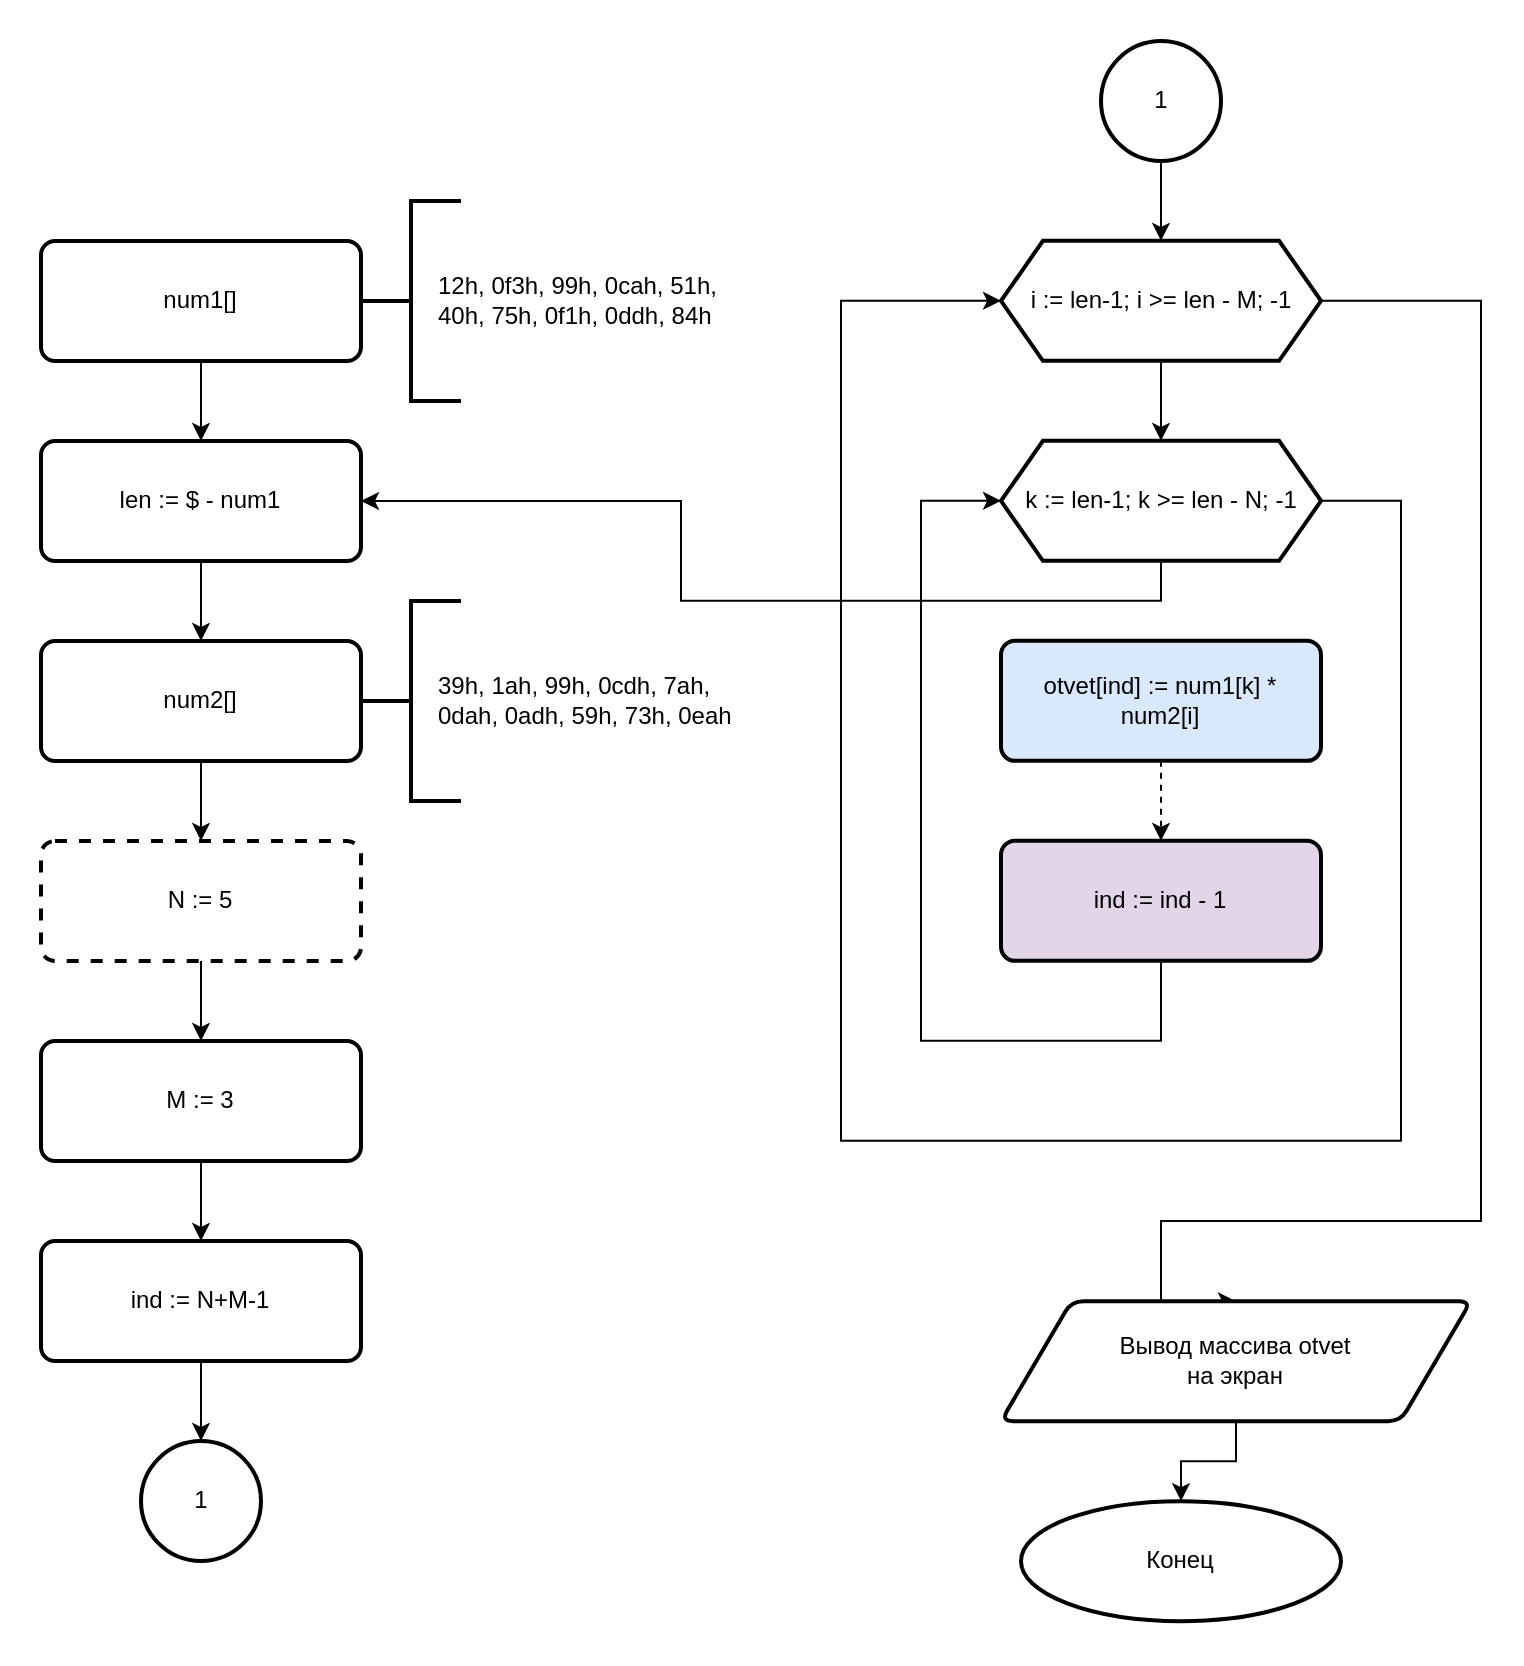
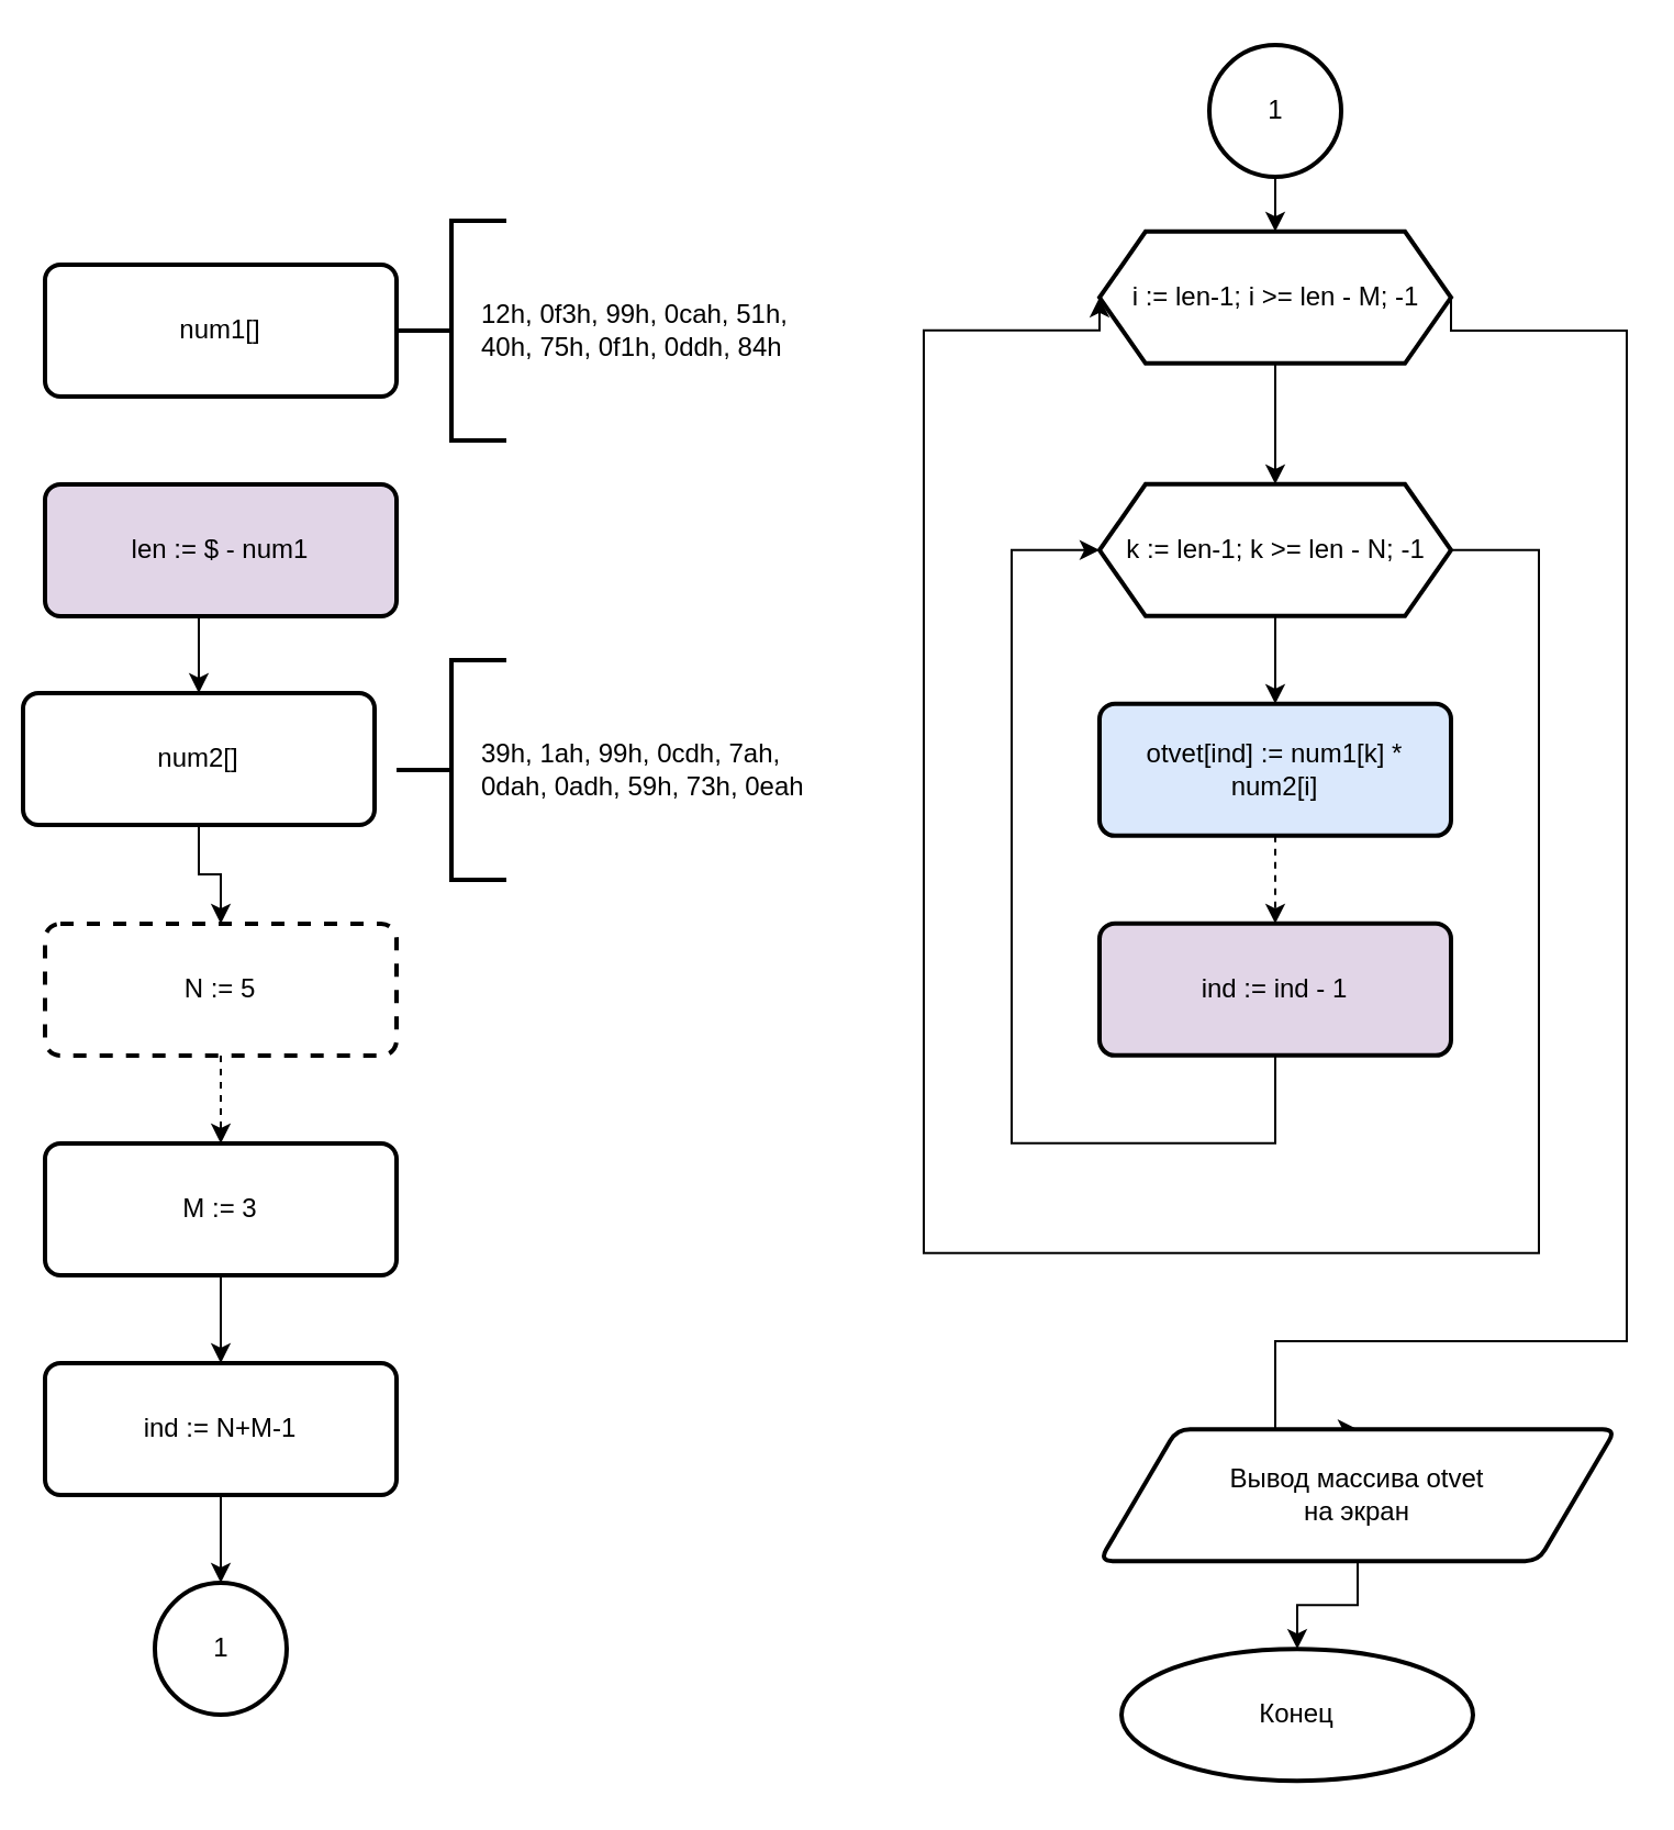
  <mxCell id="0" />
  <mxCell id="1" parent="0" />
- <mxCell id="2" style="edgeStyle=orthogonalEdgeStyle;rounded=0;orthogonalLoop=1;jettySize=auto;html=1;exitX=0.5;exitY=1;exitDx=0;exitDy=0;entryX=0.5;entryY=0;entryDx=0;entryDy=0;" parent="1" source="3" target="5" edge="1"><mxGeometry relative="1" as="geometry" /></mxCell>
  <mxCell id="3" value="num1[]" style="rounded=1;whiteSpace=wrap;html=1;absoluteArcSize=1;arcSize=14;strokeWidth=2;" parent="1" vertex="1"><mxGeometry x="20" y="120" width="160" height="60" as="geometry" /></mxCell>
  <mxCell id="4" style="edgeStyle=orthogonalEdgeStyle;rounded=0;orthogonalLoop=1;jettySize=auto;html=1;exitX=0.5;exitY=1;exitDx=0;exitDy=0;entryX=0.5;entryY=0;entryDx=0;entryDy=0;" parent="1" source="5" target="7" edge="1"><mxGeometry relative="1" as="geometry" /></mxCell>
- <mxCell id="5" value="len := $ - num1" style="rounded=1;whiteSpace=wrap;html=1;absoluteArcSize=1;arcSize=14;strokeWidth=2;" parent="1" vertex="1"><mxGeometry x="20" y="220" width="160" height="60" as="geometry" /></mxCell>
+ <mxCell id="5" value="len := $ - num1" style="rounded=1;whiteSpace=wrap;html=1;absoluteArcSize=1;arcSize=14;strokeWidth=2;fillColor=#e1d5e7;" parent="1" vertex="1"><mxGeometry x="20" y="220" width="160" height="60" as="geometry" /></mxCell>
  <mxCell id="6" style="edgeStyle=orthogonalEdgeStyle;rounded=0;orthogonalLoop=1;jettySize=auto;html=1;exitX=0.5;exitY=1;exitDx=0;exitDy=0;entryX=0.5;entryY=0;entryDx=0;entryDy=0;" parent="1" source="7" target="15" edge="1"><mxGeometry relative="1" as="geometry" /></mxCell>
- <mxCell id="7" value="num2[]" style="rounded=1;whiteSpace=wrap;html=1;absoluteArcSize=1;arcSize=14;strokeWidth=2;" parent="1" vertex="1"><mxGeometry x="20" y="320" width="160" height="60" as="geometry" /></mxCell>
+ <mxCell id="7" value="num2[]" style="rounded=1;whiteSpace=wrap;html=1;absoluteArcSize=1;arcSize=14;strokeWidth=2;" parent="1" vertex="1"><mxGeometry x="10" y="315" width="160" height="60" as="geometry" /></mxCell>
  <mxCell id="8" value="" style="strokeWidth=2;html=1;shape=mxgraph.flowchart.annotation_2;align=left;labelPosition=right;pointerEvents=1;connectable=0;" parent="1" vertex="1"><mxGeometry x="180" y="100" width="50" height="100" as="geometry" /></mxCell>
  <mxCell id="9" value="12h, 0f3h, 99h, 0cah, 51h,&lt;br&gt;40h, 75h, 0f1h, 0ddh, 84h" style="text;html=1;strokeColor=none;fillColor=none;align=left;verticalAlign=middle;whiteSpace=wrap;rounded=0;" parent="1" vertex="1"><mxGeometry x="217" y="125" width="165" height="50" as="geometry" /></mxCell>
  <mxCell id="10" value="" style="strokeWidth=2;html=1;shape=mxgraph.flowchart.annotation_2;align=left;labelPosition=right;pointerEvents=1;connectable=0;" parent="1" vertex="1"><mxGeometry x="180" y="300" width="50" height="100" as="geometry" /></mxCell>
  <mxCell id="11" value="39h, 1ah, 99h, 0cdh, 7ah, 0dah, 0adh, 59h, 73h, 0eah" style="text;html=1;strokeColor=none;fillColor=none;align=left;verticalAlign=middle;whiteSpace=wrap;rounded=0;" parent="1" vertex="1"><mxGeometry x="217" y="325" width="165" height="50" as="geometry" /></mxCell>
  <mxCell id="12" style="edgeStyle=orthogonalEdgeStyle;rounded=0;orthogonalLoop=1;jettySize=auto;html=1;exitX=0.5;exitY=1;exitDx=0;exitDy=0;entryX=0.5;entryY=0;entryDx=0;entryDy=0;" parent="1" source="13" target="25" edge="1"><mxGeometry relative="1" as="geometry" /></mxCell>
  <mxCell id="13" value="M := 3" style="rounded=1;whiteSpace=wrap;html=1;absoluteArcSize=1;arcSize=14;strokeWidth=2;" parent="1" vertex="1"><mxGeometry x="20" y="520" width="160" height="60" as="geometry" /></mxCell>
- <mxCell id="14" style="edgeStyle=orthogonalEdgeStyle;rounded=0;orthogonalLoop=1;jettySize=auto;html=1;exitX=0.5;exitY=1;exitDx=0;exitDy=0;entryX=0.5;entryY=0;entryDx=0;entryDy=0;" parent="1" source="15" target="13" edge="1"><mxGeometry relative="1" as="geometry" /></mxCell>
+ <mxCell id="14" style="edgeStyle=orthogonalEdgeStyle;rounded=0;orthogonalLoop=1;jettySize=auto;html=1;exitX=0.5;exitY=1;exitDx=0;exitDy=0;entryX=0.5;entryY=0;entryDx=0;entryDy=0;dashed=1;" parent="1" source="15" target="13" edge="1"><mxGeometry relative="1" as="geometry" /></mxCell>
  <mxCell id="15" value="N := 5" style="rounded=1;whiteSpace=wrap;html=1;absoluteArcSize=1;arcSize=14;strokeWidth=2;dashed=1;" parent="1" vertex="1"><mxGeometry x="20" y="420" width="160" height="60" as="geometry" /></mxCell>
  <mxCell id="16" style="edgeStyle=orthogonalEdgeStyle;rounded=0;orthogonalLoop=1;jettySize=auto;html=1;exitX=0.5;exitY=1;exitDx=0;exitDy=0;entryX=0.5;entryY=0;entryDx=0;entryDy=0;" parent="1" source="18" target="21" edge="1"><mxGeometry relative="1" as="geometry" /></mxCell>
  <mxCell id="17" style="edgeStyle=orthogonalEdgeStyle;rounded=0;orthogonalLoop=1;jettySize=auto;html=1;exitX=1;exitY=0.5;exitDx=0;exitDy=0;entryX=0.5;entryY=0;entryDx=0;entryDy=0;" edge="1" parent="1" source="18" target="30"><mxGeometry relative="1" as="geometry"><Array as="points"><mxPoint x="740" y="150" /><mxPoint x="740" y="610" /><mxPoint x="580" y="610" /></Array></mxGeometry></mxCell>
- <mxCell id="18" value="i := len-1; i &amp;gt;= len - M; -1" style="verticalLabelPosition=middle;verticalAlign=middle;html=1;strokeWidth=2;shape=hexagon;perimeter=hexagonPerimeter2;arcSize=6;size=0.131;labelPosition=center;align=center;" parent="1" vertex="1"><mxGeometry x="500" y="119.929" width="160" height="60" as="geometry" /></mxCell>
- <mxCell id="19" style="edgeStyle=orthogonalEdgeStyle;rounded=0;orthogonalLoop=1;jettySize=auto;html=1;exitX=0.5;exitY=1;exitDx=0;exitDy=0;" parent="1" source="21" target="5" edge="1"><mxGeometry relative="1" as="geometry" /></mxCell>
+ <mxCell id="18" value="i := len-1; i &amp;gt;= len - M; -1" style="verticalLabelPosition=middle;verticalAlign=middle;html=1;strokeWidth=2;shape=hexagon;perimeter=hexagonPerimeter2;arcSize=6;size=0.131;labelPosition=center;align=center;" parent="1" vertex="1"><mxGeometry x="500" y="104.929" width="160" height="60" as="geometry" /></mxCell>
+ <mxCell id="19" style="edgeStyle=orthogonalEdgeStyle;rounded=0;orthogonalLoop=1;jettySize=auto;html=1;exitX=0.5;exitY=1;exitDx=0;exitDy=0;entryX=0.5;entryY=0;entryDx=0;entryDy=0;" parent="1" source="21" target="23" edge="1"><mxGeometry relative="1" as="geometry" /></mxCell>
  <mxCell id="20" style="edgeStyle=orthogonalEdgeStyle;rounded=0;orthogonalLoop=1;jettySize=auto;html=1;exitX=1;exitY=0.5;exitDx=0;exitDy=0;entryX=0;entryY=0.5;entryDx=0;entryDy=0;" parent="1" source="21" target="18" edge="1"><mxGeometry relative="1" as="geometry"><Array as="points"><mxPoint x="700" y="249.929" /><mxPoint x="700" y="569.929" /><mxPoint x="420" y="569.929" /><mxPoint x="420" y="149.929" /></Array></mxGeometry></mxCell>
  <mxCell id="21" value="k := len-1; k &amp;gt;= len - N; -1" style="verticalLabelPosition=middle;verticalAlign=middle;html=1;strokeWidth=2;shape=hexagon;perimeter=hexagonPerimeter2;arcSize=6;size=0.131;labelPosition=center;align=center;" parent="1" vertex="1"><mxGeometry x="500" y="219.929" width="160" height="60" as="geometry" /></mxCell>
  <mxCell id="22" style="edgeStyle=orthogonalEdgeStyle;rounded=0;orthogonalLoop=1;jettySize=auto;html=1;exitX=0.5;exitY=1;exitDx=0;exitDy=0;entryX=0.5;entryY=0;entryDx=0;entryDy=0;dashed=1;" parent="1" source="23" target="33" edge="1"><mxGeometry relative="1" as="geometry" /></mxCell>
  <mxCell id="23" value="otvet[ind] := num1[k] * num2[i]" style="rounded=1;whiteSpace=wrap;html=1;absoluteArcSize=1;arcSize=14;strokeWidth=2;fillColor=#dae8fc;" parent="1" vertex="1"><mxGeometry x="500" y="319.929" width="160" height="60" as="geometry" /></mxCell>
  <mxCell id="24" style="edgeStyle=orthogonalEdgeStyle;rounded=0;orthogonalLoop=1;jettySize=auto;html=1;exitX=0.5;exitY=1;exitDx=0;exitDy=0;entryX=0.5;entryY=0;entryDx=0;entryDy=0;entryPerimeter=0;" edge="1" parent="1" source="25" target="26"><mxGeometry relative="1" as="geometry" /></mxCell>
  <mxCell id="25" value="ind := N+M-1" style="rounded=1;whiteSpace=wrap;html=1;absoluteArcSize=1;arcSize=14;strokeWidth=2;" parent="1" vertex="1"><mxGeometry x="20" y="620" width="160" height="60" as="geometry" /></mxCell>
  <mxCell id="26" value="1" style="verticalLabelPosition=middle;verticalAlign=middle;html=1;strokeWidth=2;shape=mxgraph.flowchart.on-page_reference;labelPosition=center;align=center;" parent="1" vertex="1"><mxGeometry x="70" y="720" width="60" height="60" as="geometry" /></mxCell>
  <mxCell id="27" style="edgeStyle=orthogonalEdgeStyle;rounded=0;orthogonalLoop=1;jettySize=auto;html=1;exitX=0.5;exitY=1;exitDx=0;exitDy=0;exitPerimeter=0;entryX=0.5;entryY=0;entryDx=0;entryDy=0;" edge="1" parent="1" source="28" target="18"><mxGeometry relative="1" as="geometry" /></mxCell>
  <mxCell id="28" value="1" style="verticalLabelPosition=middle;verticalAlign=middle;html=1;strokeWidth=2;shape=mxgraph.flowchart.on-page_reference;labelPosition=center;align=center;" parent="1" vertex="1"><mxGeometry x="550" y="20" width="60" height="60" as="geometry" /></mxCell>
  <mxCell id="29" style="edgeStyle=orthogonalEdgeStyle;rounded=0;orthogonalLoop=1;jettySize=auto;html=1;exitX=0.5;exitY=1;exitDx=0;exitDy=0;entryX=0.5;entryY=0;entryDx=0;entryDy=0;entryPerimeter=0;" edge="1" parent="1" source="30" target="31"><mxGeometry relative="1" as="geometry" /></mxCell>
  <mxCell id="30" value="Вывод массива otvet&lt;br&gt;на экран" style="shape=parallelogram;html=1;strokeWidth=2;perimeter=parallelogramPerimeter;whiteSpace=wrap;rounded=1;arcSize=12;size=0.15;" parent="1" vertex="1"><mxGeometry x="500" y="650.071" width="235" height="60" as="geometry" /></mxCell>
  <mxCell id="31" value="Конец" style="strokeWidth=2;html=1;shape=mxgraph.flowchart.start_1;whiteSpace=wrap;" parent="1" vertex="1"><mxGeometry x="510" y="750.071" width="160" height="60" as="geometry" /></mxCell>
  <mxCell id="32" style="edgeStyle=orthogonalEdgeStyle;rounded=0;orthogonalLoop=1;jettySize=auto;html=1;exitX=0.5;exitY=1;exitDx=0;exitDy=0;entryX=0;entryY=0.5;entryDx=0;entryDy=0;" parent="1" source="33" target="21" edge="1"><mxGeometry relative="1" as="geometry"><Array as="points"><mxPoint x="580" y="519.929" /><mxPoint x="460" y="519.929" /><mxPoint x="460" y="249.929" /></Array></mxGeometry></mxCell>
  <mxCell id="33" value="ind := ind - 1" style="rounded=1;whiteSpace=wrap;html=1;absoluteArcSize=1;arcSize=14;strokeWidth=2;fillColor=#e1d5e7;" parent="1" vertex="1"><mxGeometry x="500" y="419.929" width="160" height="60" as="geometry" /></mxCell>
